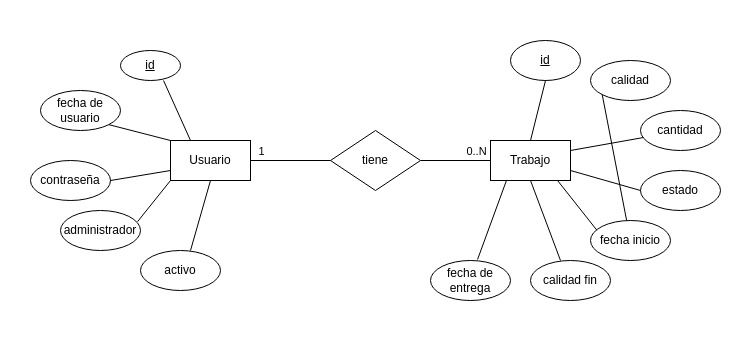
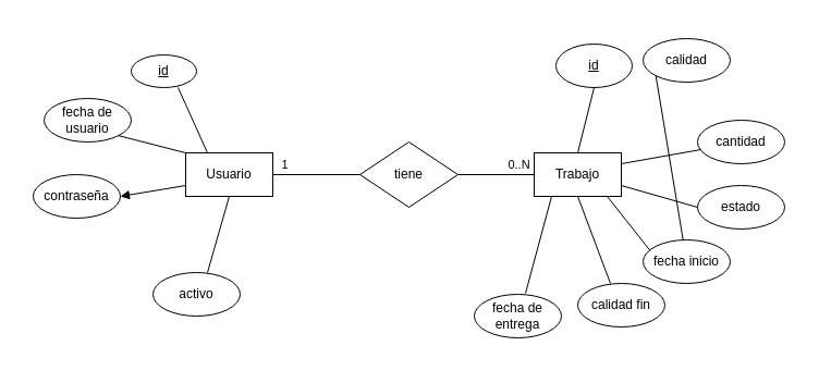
  <mxCell id="0" />
  <mxCell id="1" parent="0" />
  <mxCell id="2" value="Usuario" style="rounded=0;whiteSpace=wrap;html=1;" vertex="1" parent="1"><mxGeometry x="170" y="140" width="80" height="40" as="geometry" /></mxCell>
  <mxCell id="3" value="tiene" style="rhombus;whiteSpace=wrap;html=1;" vertex="1" parent="1"><mxGeometry x="330" y="130" width="90" height="60" as="geometry" /></mxCell>
  <mxCell id="4" value="Trabajo" style="rounded=0;whiteSpace=wrap;html=1;" vertex="1" parent="1"><mxGeometry x="490" y="140" width="80" height="40" as="geometry" /></mxCell>
  <mxCell id="5" value="" style="endArrow=none;html=1;rounded=0;entryX=0;entryY=0.5;entryDx=0;entryDy=0;exitX=1;exitY=0.5;exitDx=0;exitDy=0;" edge="1" parent="1" source="3" target="4"><mxGeometry width="50" height="50" relative="1" as="geometry"><mxPoint x="410" y="200" as="sourcePoint" /><mxPoint x="460" y="150" as="targetPoint" /></mxGeometry></mxCell>
  <mxCell id="6" value="0..N" style="edgeLabel;html=1;align=center;verticalAlign=middle;resizable=0;points=[];" vertex="1" connectable="0" parent="5"><mxGeometry x="0.58" y="1" relative="1" as="geometry"><mxPoint y="-9" as="offset" /></mxGeometry></mxCell>
  <mxCell id="7" value="" style="endArrow=none;html=1;rounded=0;entryX=0;entryY=0.5;entryDx=0;entryDy=0;exitX=1;exitY=0.5;exitDx=0;exitDy=0;" edge="1" parent="1" source="2" target="3"><mxGeometry width="50" height="50" relative="1" as="geometry"><mxPoint x="210" y="190" as="sourcePoint" /><mxPoint x="260" y="140" as="targetPoint" /></mxGeometry></mxCell>
  <mxCell id="8" value="1" style="edgeLabel;html=1;align=center;verticalAlign=middle;resizable=0;points=[];" vertex="1" connectable="0" parent="7"><mxGeometry x="0.05" y="2" relative="1" as="geometry"><mxPoint x="-32" y="-8" as="offset" /></mxGeometry></mxCell>
  <mxCell id="9" value="&lt;u&gt;id&lt;/u&gt;" style="ellipse;whiteSpace=wrap;html=1;" vertex="1" parent="1"><mxGeometry x="510" y="40" width="70" height="40" as="geometry" /></mxCell>
  <mxCell id="10" value="&lt;u&gt;id&lt;/u&gt;" style="ellipse;whiteSpace=wrap;html=1;" vertex="1" parent="1"><mxGeometry x="120" y="50" width="60" height="30" as="geometry" /></mxCell>
- <mxCell id="11" value="calidad" style="ellipse;whiteSpace=wrap;html=1;" vertex="1" parent="1"><mxGeometry x="590" y="60" width="80" height="40" as="geometry" /></mxCell>
+ <mxCell id="11" value="calidad" style="ellipse;whiteSpace=wrap;html=1;" vertex="1" parent="1"><mxGeometry x="590" y="35" width="80" height="40" as="geometry" /></mxCell>
  <mxCell id="12" value="cantidad" style="ellipse;whiteSpace=wrap;html=1;" vertex="1" parent="1"><mxGeometry x="640" y="110" width="80" height="40" as="geometry" /></mxCell>
  <mxCell id="13" value="estado" style="ellipse;whiteSpace=wrap;html=1;" vertex="1" parent="1"><mxGeometry x="640" y="170" width="80" height="40" as="geometry" /></mxCell>
  <mxCell id="14" value="fecha inicio" style="ellipse;whiteSpace=wrap;html=1;" vertex="1" parent="1"><mxGeometry x="590" y="220" width="80" height="40" as="geometry" /></mxCell>
  <mxCell id="15" value="calidad fin" style="ellipse;whiteSpace=wrap;html=1;" vertex="1" parent="1"><mxGeometry x="530" y="260" width="80" height="40" as="geometry" /></mxCell>
- <mxCell id="16" value="fecha de entrega" style="ellipse;whiteSpace=wrap;html=1;" vertex="1" parent="1"><mxGeometry x="430" y="260" width="80" height="40" as="geometry" /></mxCell>
+ <mxCell id="16" value="fecha de entrega" style="ellipse;whiteSpace=wrap;html=1;" vertex="1" parent="1"><mxGeometry x="435" y="270" width="80" height="40" as="geometry" /></mxCell>
  <mxCell id="17" value="fecha de usuario" style="ellipse;whiteSpace=wrap;html=1;" vertex="1" parent="1"><mxGeometry x="40" y="90" width="80" height="40" as="geometry" /></mxCell>
  <mxCell id="18" value="contraseña" style="ellipse;whiteSpace=wrap;html=1;" vertex="1" parent="1"><mxGeometry x="30" y="160" width="80" height="40" as="geometry" /></mxCell>
- <mxCell id="19" value="administrador" style="ellipse;whiteSpace=wrap;html=1;" vertex="1" parent="1"><mxGeometry x="60" y="210" width="80" height="40" as="geometry" /></mxCell>
  <mxCell id="20" value="activo" style="ellipse;whiteSpace=wrap;html=1;" vertex="1" parent="1"><mxGeometry x="140" y="250" width="80" height="40" as="geometry" /></mxCell>
  <mxCell id="21" value="" style="endArrow=none;html=1;rounded=0;entryX=0.717;entryY=1;entryDx=0;entryDy=0;entryPerimeter=0;exitX=0.25;exitY=0;exitDx=0;exitDy=0;" edge="1" parent="1" source="2" target="10"><mxGeometry width="50" height="50" relative="1" as="geometry"><mxPoint x="410" y="170" as="sourcePoint" /><mxPoint x="460" y="120" as="targetPoint" /></mxGeometry></mxCell>
  <mxCell id="22" value="" style="endArrow=none;html=1;rounded=0;entryX=1;entryY=1;entryDx=0;entryDy=0;exitX=0;exitY=0;exitDx=0;exitDy=0;" edge="1" parent="1" source="2" target="17"><mxGeometry width="50" height="50" relative="1" as="geometry"><mxPoint x="213" y="152" as="sourcePoint" /><mxPoint x="173" y="90" as="targetPoint" /></mxGeometry></mxCell>
- <mxCell id="23" value="" style="endArrow=none;html=1;rounded=0;entryX=1;entryY=0.5;entryDx=0;entryDy=0;exitX=0;exitY=0.75;exitDx=0;exitDy=0;" edge="1" parent="1" source="2" target="18"><mxGeometry width="50" height="50" relative="1" as="geometry"><mxPoint x="223" y="162" as="sourcePoint" /><mxPoint x="183" y="100" as="targetPoint" /></mxGeometry></mxCell>
- <mxCell id="24" value="" style="endArrow=none;html=1;rounded=0;entryX=0;entryY=1;entryDx=0;entryDy=0;exitX=0.963;exitY=0.279;exitDx=0;exitDy=0;exitPerimeter=0;" edge="1" parent="1" source="19" target="2"><mxGeometry width="50" height="50" relative="1" as="geometry"><mxPoint x="130" y="220" as="sourcePoint" /><mxPoint x="220" y="190" as="targetPoint" /></mxGeometry></mxCell>
+ <mxCell id="23" value="" style="endArrow=block;html=1;rounded=0;entryX=1;entryY=0.5;entryDx=0;entryDy=0;exitX=0;exitY=0.75;exitDx=0;exitDy=0;" edge="1" parent="1" source="2" target="18"><mxGeometry width="50" height="50" relative="1" as="geometry"><mxPoint x="223" y="162" as="sourcePoint" /><mxPoint x="183" y="100" as="targetPoint" /></mxGeometry></mxCell>
  <mxCell id="25" value="" style="endArrow=none;html=1;rounded=0;entryX=0.5;entryY=1;entryDx=0;entryDy=0;" edge="1" parent="1" target="2"><mxGeometry width="50" height="50" relative="1" as="geometry"><mxPoint x="190" y="250" as="sourcePoint" /><mxPoint x="460" y="120" as="targetPoint" /></mxGeometry></mxCell>
  <mxCell id="26" value="" style="endArrow=none;html=1;rounded=0;entryX=0.202;entryY=0.986;entryDx=0;entryDy=0;exitX=0.588;exitY=-0.025;exitDx=0;exitDy=0;exitPerimeter=0;entryPerimeter=0;" edge="1" parent="1" source="16" target="4"><mxGeometry width="50" height="50" relative="1" as="geometry"><mxPoint x="410" y="170" as="sourcePoint" /><mxPoint x="460" y="120" as="targetPoint" /></mxGeometry></mxCell>
  <mxCell id="27" value="" style="endArrow=none;html=1;rounded=0;entryX=0.5;entryY=1;entryDx=0;entryDy=0;" edge="1" parent="1" target="4"><mxGeometry width="50" height="50" relative="1" as="geometry"><mxPoint x="560" y="260" as="sourcePoint" /><mxPoint x="514" y="193" as="targetPoint" /></mxGeometry></mxCell>
  <mxCell id="28" value="" style="endArrow=none;html=1;rounded=0;entryX=0.838;entryY=1;entryDx=0;entryDy=0;exitX=0.08;exitY=0.243;exitDx=0;exitDy=0;exitPerimeter=0;entryPerimeter=0;" edge="1" parent="1" source="14" target="4"><mxGeometry width="50" height="50" relative="1" as="geometry"><mxPoint x="559" y="271" as="sourcePoint" /><mxPoint x="540" y="190" as="targetPoint" /></mxGeometry></mxCell>
  <mxCell id="29" value="" style="endArrow=none;html=1;rounded=0;entryX=1;entryY=0.75;entryDx=0;entryDy=0;exitX=0;exitY=0.5;exitDx=0;exitDy=0;" edge="1" parent="1" source="13" target="4"><mxGeometry width="50" height="50" relative="1" as="geometry"><mxPoint x="605" y="235" as="sourcePoint" /><mxPoint x="567" y="190" as="targetPoint" /></mxGeometry></mxCell>
  <mxCell id="30" value="" style="endArrow=none;html=1;rounded=0;entryX=1;entryY=0.25;entryDx=0;entryDy=0;exitX=0.038;exitY=0.675;exitDx=0;exitDy=0;exitPerimeter=0;" edge="1" parent="1" source="12" target="4"><mxGeometry width="50" height="50" relative="1" as="geometry"><mxPoint x="650" y="200" as="sourcePoint" /><mxPoint x="580" y="180" as="targetPoint" /></mxGeometry></mxCell>
  <mxCell id="31" value="" style="endArrow=none;html=1;rounded=0;exitX=0;exitY=1;exitDx=0;exitDy=0;" edge="1" parent="1" source="11" target="14"><mxGeometry width="50" height="50" relative="1" as="geometry"><mxPoint x="653" y="147" as="sourcePoint" /><mxPoint x="580" y="160" as="targetPoint" /></mxGeometry></mxCell>
  <mxCell id="32" value="" style="endArrow=none;html=1;rounded=0;entryX=0.5;entryY=0;entryDx=0;entryDy=0;exitX=0.5;exitY=1;exitDx=0;exitDy=0;" edge="1" parent="1" source="9" target="4"><mxGeometry width="50" height="50" relative="1" as="geometry"><mxPoint x="612" y="104" as="sourcePoint" /><mxPoint x="572" y="150" as="targetPoint" /></mxGeometry></mxCell>
  <mxCell id="33" value="" style="rounded=0;whiteSpace=wrap;html=1;fillColor=none;strokeColor=none;" vertex="1" parent="1"><mxGeometry x="20" y="20" width="710" height="310" as="geometry" /></mxCell>
